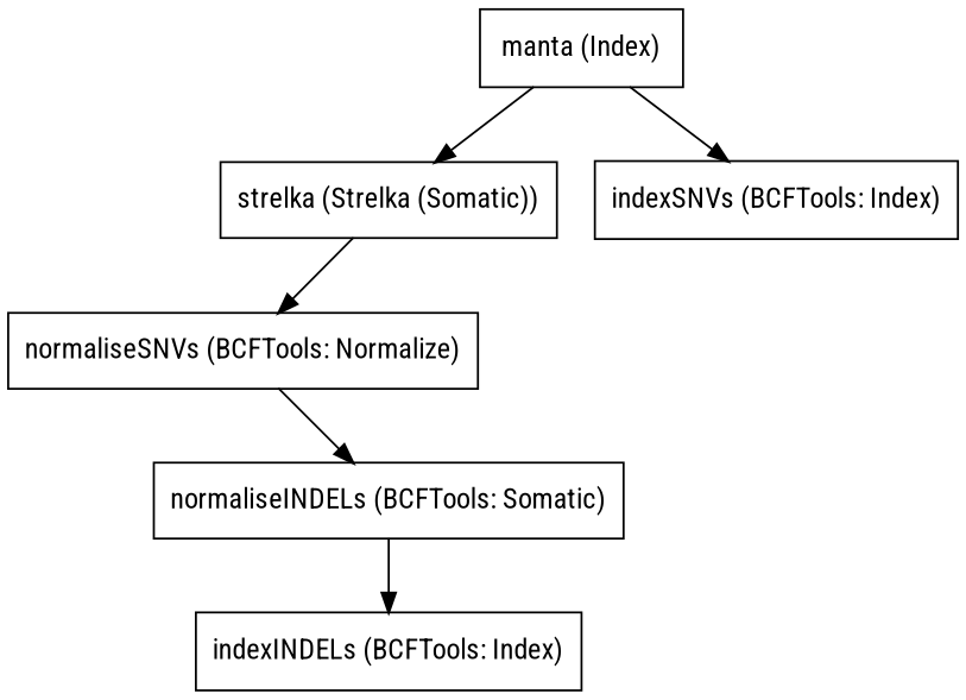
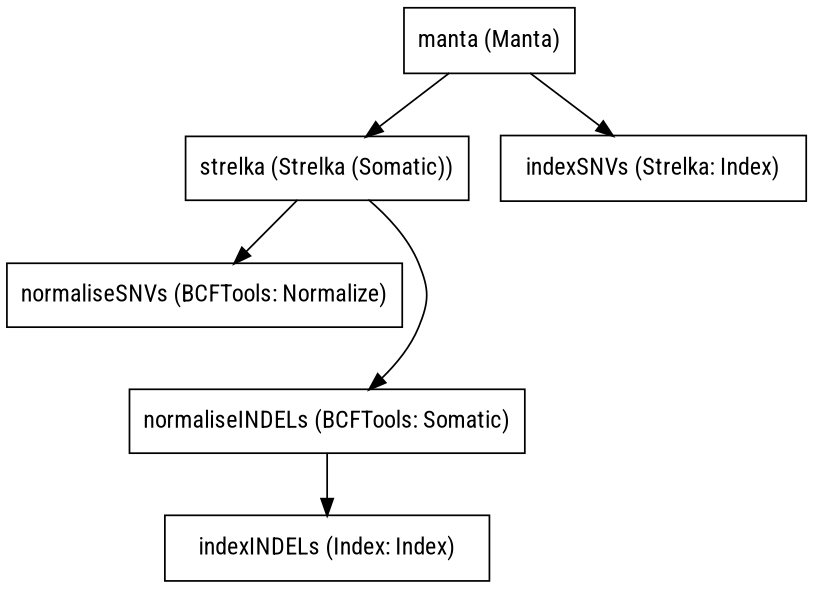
  digraph {
    fontname="Roboto Condensed"
    node [fontname="Roboto Condensed" shape=record]
    edge [fontname="Roboto Condensed"]
-   n1 [label="manta (Index)"]
+   n1 [label="manta (Manta)"]
    n2 [label="strelka (Strelka (Somatic))"]
-   n3 [label="indexSNVs (BCFTools: Index)"]
+   n3 [label="indexSNVs (Strelka: Index)"]
    n4 [label="normaliseSNVs (BCFTools: Normalize)"]
    n5 [label="normaliseINDELs (BCFTools: Somatic)"]
-   n6 [label="indexINDELs (BCFTools: Index)"]
+   n6 [label="indexINDELs (Index: Index)"]
    n1 -> n2
    n1 -> n3
    n2 -> n4
-   n4 -> n5
+   n2 -> n5
    n5 -> n6
  }
